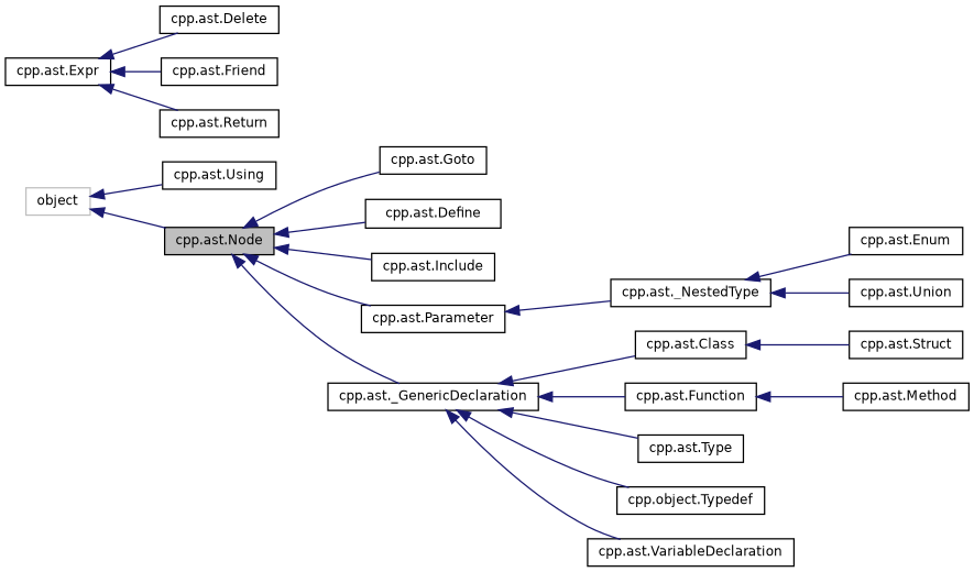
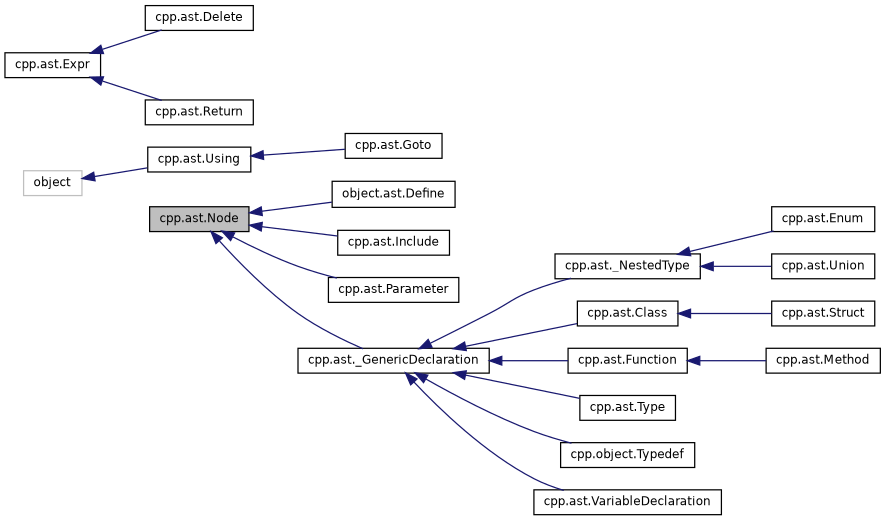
  digraph {
    rankdir=LR
    node [color=black fillcolor=white fontname=Helvetica fontsize=10 shape=record style=filled]
    edge [color=midnightblue dir=back fontname=Helvetica fontsize=10 labelfontname=Helvetica labelfontsize=10 style=solid]
    n1 [fillcolor=grey75 fontcolor=black height=0.2 label="cpp.ast.Node" width=0.4]
-   n2 [height=0.2 label="cpp.ast.Define" width=0.4]
+   n2 [height=0.2 label="object.ast.Define" width=0.4]
    n3 [height=0.2 label="cpp.ast.Goto" width=0.4]
    n4 [height=0.2 label="cpp.ast.Include" width=0.4]
    n5 [height=0.2 label="cpp.ast.Parameter" width=0.4]
    n6 [height=0.2 label="cpp.ast._GenericDeclaration" width=0.4]
    n7 [height=0.2 label="cpp.ast.Expr" width=0.4]
    n8 [height=0.2 label="cpp.ast.Delete" width=0.4]
-   n9 [height=0.2 label="cpp.ast.Friend" width=0.4]
    n10 [height=0.2 label="cpp.ast.Return" width=0.4]
    n11 [height=0.2 label="cpp.ast.Using" width=0.4]
    n12 [height=0.2 label="cpp.ast.Class" width=0.4]
    n13 [height=0.2 label="cpp.ast.Function" width=0.4]
    n14 [height=0.2 label="cpp.ast.Type" width=0.4]
    n15 [height=0.2 label="cpp.object.Typedef" width=0.4]
    n16 [height=0.2 label="cpp.ast.VariableDeclaration" width=0.4]
    n17 [height=0.2 label="cpp.ast._NestedType" width=0.4]
    n18 [color=grey75 height=0.2 label=object width=0.4]
    n19 [height=0.2 label="cpp.ast.Struct" width=0.4]
    n20 [height=0.2 label="cpp.ast.Method" width=0.4]
    n21 [height=0.2 label="cpp.ast.Enum" width=0.4]
    n22 [height=0.2 label="cpp.ast.Union" width=0.4]
    n1 -> n2
-   n1 -> n3
+   n11 -> n3
    n1 -> n4
    n1 -> n5
    n1 -> n6
    n6 -> n12
    n6 -> n13
    n6 -> n14
    n6 -> n15
    n6 -> n16
-   n5 -> n17
+   n6 -> n17
    n7 -> n8
-   n7 -> n9
    n7 -> n10
    n12 -> n19
    n13 -> n20
    n17 -> n21
    n17 -> n22
-   n18 -> n1
    n18 -> n11
  }
